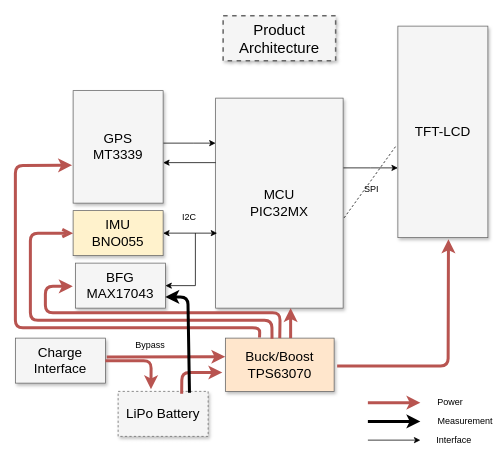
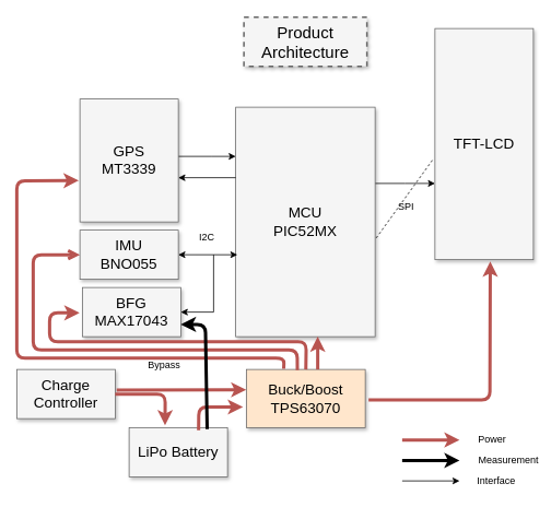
  <mxCell id="0" style=";html=1;" />
  <mxCell id="1" style=";html=1;" parent="0" />
  <mxCell id="2" value="Product&lt;br&gt;Architecture&lt;br&gt;" style="whiteSpace=wrap;html=1;shadow=1;fontSize=20;fillColor=#f5f5f5;strokeColor=#666666;strokeWidth=2;dashed=1;" parent="1" vertex="1"><mxGeometry x="297" y="20" width="150" height="60" as="geometry" /></mxCell>
  <mxCell id="3" style="edgeStyle=elbowEdgeStyle;rounded=0;html=1;startArrow=none;startFill=0;jettySize=auto;orthogonalLoop=1;fontSize=18;elbow=vertical;" parent="1" source="4" target="5" edge="1"><mxGeometry relative="1" as="geometry" /></mxCell>
- <mxCell id="4" value="MCU&lt;br&gt;PIC32MX&lt;br&gt;" style="whiteSpace=wrap;html=1;shadow=1;fontSize=18;fillColor=#f5f5f5;strokeColor=#666666;" parent="1" vertex="1"><mxGeometry x="287" y="130" width="170" height="280" as="geometry" /></mxCell>
+ <mxCell id="4" value="MCU&lt;br&gt;PIC52MX&lt;br&gt;" style="whiteSpace=wrap;html=1;shadow=1;fontSize=18;fillColor=#f5f5f5;strokeColor=#666666;" parent="1" vertex="1"><mxGeometry x="287" y="130" width="170" height="280" as="geometry" /></mxCell>
  <mxCell id="5" value="TFT-LCD" style="whiteSpace=wrap;html=1;shadow=1;fontSize=18;fillColor=#f5f5f5;strokeColor=#666666;" parent="1" vertex="1"><mxGeometry x="530" y="34" width="120" height="282" as="geometry" /></mxCell>
  <mxCell id="6" value="BFG&lt;br&gt;MAX17043&lt;br&gt;" style="whiteSpace=wrap;html=1;shadow=1;fontSize=18;fillColor=#f5f5f5;strokeColor=#666666;" parent="1" vertex="1"><mxGeometry x="100" y="350" width="120" height="60" as="geometry" /></mxCell>
  <mxCell id="7" style="edgeStyle=elbowEdgeStyle;rounded=0;html=1;startArrow=none;startFill=0;jettySize=auto;orthogonalLoop=1;fontSize=18;elbow=vertical;" parent="1" source="8" target="4" edge="1"><mxGeometry relative="1" as="geometry"><Array as="points"><mxPoint x="257" y="190" /></Array></mxGeometry></mxCell>
  <mxCell id="8" value="GPS&lt;br&gt;MT3339&lt;br&gt;" style="whiteSpace=wrap;html=1;shadow=1;fontSize=18;fillColor=#f5f5f5;strokeColor=#666666;" parent="1" vertex="1"><mxGeometry x="97" y="120" width="120" height="150" as="geometry" /></mxCell>
- <mxCell id="9" value="IMU&lt;br&gt;BNO055&lt;br&gt;" style="whiteSpace=wrap;html=1;shadow=1;fontSize=18;fillColor=#fff2cc;strokeColor=#666666;" parent="1" vertex="1"><mxGeometry x="97" y="280" width="120" height="60" as="geometry" /></mxCell>
+ <mxCell id="9" value="IMU&lt;br&gt;BNO055&lt;br&gt;" style="whiteSpace=wrap;html=1;shadow=1;fontSize=18;fillColor=#f5f5f5;strokeColor=#666666;" parent="1" vertex="1"><mxGeometry x="97" y="280" width="120" height="60" as="geometry" /></mxCell>
  <mxCell id="10" value="Buck/Boost&lt;br&gt;TPS63070&lt;br&gt;" style="whiteSpace=wrap;html=1;shadow=1;fontSize=18;fillColor=#ffe6cc;strokeColor=#666666;" parent="1" vertex="1"><mxGeometry x="300" y="450" width="145" height="71" as="geometry" /></mxCell>
- <mxCell id="11" value="Charge Interface" style="whiteSpace=wrap;html=1;shadow=1;fontSize=18;fillColor=#f5f5f5;strokeColor=#666666;" parent="1" vertex="1"><mxGeometry x="20" y="450" width="120" height="60" as="geometry" /></mxCell>
+ <mxCell id="11" value="Charge Controller" style="whiteSpace=wrap;html=1;shadow=1;fontSize=18;fillColor=#f5f5f5;strokeColor=#666666;" parent="1" vertex="1"><mxGeometry x="20" y="450" width="120" height="60" as="geometry" /></mxCell>
  <mxCell id="12" style="edgeStyle=elbowEdgeStyle;rounded=0;html=1;startArrow=none;startFill=0;jettySize=auto;orthogonalLoop=1;fontSize=18;strokeWidth=4;fillColor=#f8cecc;strokeColor=#b85450;" parent="1" edge="1"><mxGeometry relative="1" as="geometry"><mxPoint x="387" y="450" as="sourcePoint" /><mxPoint x="387" y="410" as="targetPoint" /><Array as="points"><mxPoint x="387" y="430" /><mxPoint x="387" y="430" /></Array></mxGeometry></mxCell>
  <mxCell id="13" value="" style="endArrow=classic;html=1;" edge="1" parent="1"><mxGeometry width="50" height="50" relative="1" as="geometry"><mxPoint x="287" y="216" as="sourcePoint" /><mxPoint x="217" y="216" as="targetPoint" /></mxGeometry></mxCell>
  <mxCell id="14" value="" style="endArrow=classic;startArrow=classic;html=1;exitX=1;exitY=0.5;exitDx=0;exitDy=0;entryX=0.012;entryY=0.643;entryDx=0;entryDy=0;entryPerimeter=0;" edge="1" parent="1" source="9" target="4"><mxGeometry width="50" height="50" relative="1" as="geometry"><mxPoint x="230" y="366" as="sourcePoint" /><mxPoint x="280" y="316" as="targetPoint" /></mxGeometry></mxCell>
  <mxCell id="15" value="" style="endArrow=classic;html=1;entryX=1;entryY=0.5;entryDx=0;entryDy=0;" edge="1" parent="1" target="6"><mxGeometry width="50" height="50" relative="1" as="geometry"><mxPoint x="260" y="380" as="sourcePoint" /><mxPoint x="260" y="376" as="targetPoint" /></mxGeometry></mxCell>
  <mxCell id="16" value="" style="endArrow=none;html=1;" edge="1" parent="1"><mxGeometry width="50" height="50" relative="1" as="geometry"><mxPoint x="260" y="380" as="sourcePoint" /><mxPoint x="260" y="310" as="targetPoint" /></mxGeometry></mxCell>
  <mxCell id="17" value="I2C" style="text;html=1;strokeColor=none;fillColor=none;align=center;verticalAlign=middle;whiteSpace=wrap;rounded=0;" vertex="1" parent="1"><mxGeometry x="232" y="279" width="40" height="20" as="geometry" /></mxCell>
  <mxCell id="18" value="SPI" style="text;html=1;strokeColor=none;fillColor=none;align=center;verticalAlign=middle;whiteSpace=wrap;rounded=0;" vertex="1" parent="1"><mxGeometry x="475" y="241" width="40" height="20" as="geometry" /></mxCell>
  <mxCell id="19" value="" style="endArrow=classic;html=1;entryX=0.562;entryY=1.008;entryDx=0;entryDy=0;entryPerimeter=0;strokeWidth=4;fillColor=#f8cecc;strokeColor=#b85450;" edge="1" parent="1" target="5"><mxGeometry width="50" height="50" relative="1" as="geometry"><mxPoint x="449" y="487" as="sourcePoint" /><mxPoint x="638" y="486" as="targetPoint" /><Array as="points"><mxPoint x="597" y="487" /></Array></mxGeometry></mxCell>
  <mxCell id="20" value="" style="endArrow=classic;html=1;strokeWidth=4;exitX=0.5;exitY=0;exitDx=0;exitDy=0;entryX=-0.029;entryY=0.516;entryDx=0;entryDy=0;entryPerimeter=0;fillColor=#f8cecc;strokeColor=#b85450;" edge="1" parent="1" source="10" target="6"><mxGeometry width="50" height="50" relative="1" as="geometry"><mxPoint x="330" y="436" as="sourcePoint" /><mxPoint x="30" y="426" as="targetPoint" /><Array as="points"><mxPoint x="373" y="416" /><mxPoint x="320" y="416" /><mxPoint x="60" y="416" /><mxPoint x="60" y="381" /></Array></mxGeometry></mxCell>
  <mxCell id="21" value="" style="endArrow=open;html=1;strokeWidth=4;exitX=0.429;exitY=0.013;exitDx=0;exitDy=0;exitPerimeter=0;entryX=0;entryY=0.5;entryDx=0;entryDy=0;fillColor=#f8cecc;strokeColor=#b85450;" edge="1" parent="1" source="10" target="9"><mxGeometry width="50" height="50" relative="1" as="geometry"><mxPoint x="230" y="476" as="sourcePoint" /><mxPoint x="280" y="426" as="targetPoint" /><Array as="points"><mxPoint x="362" y="426" /><mxPoint x="40" y="426" /><mxPoint x="40" y="310" /></Array></mxGeometry></mxCell>
  <mxCell id="22" value="" style="endArrow=classic;html=1;strokeWidth=4;exitX=0.314;exitY=-0.013;exitDx=0;exitDy=0;exitPerimeter=0;entryX=-0.012;entryY=0.663;entryDx=0;entryDy=0;entryPerimeter=0;fillColor=#f8cecc;strokeColor=#b85450;" edge="1" parent="1" source="10" target="8"><mxGeometry width="50" height="50" relative="1" as="geometry"><mxPoint x="230" y="486" as="sourcePoint" /><mxPoint x="280" y="436" as="targetPoint" /><Array as="points"><mxPoint x="346" y="436" /><mxPoint x="20" y="436" /><mxPoint x="20" y="220" /></Array></mxGeometry></mxCell>
- <mxCell id="23" value="&lt;font style=&quot;font-size: 18px&quot; color=&quot;#000000&quot;&gt;LiPo Battery&lt;/font&gt;" style="rounded=0;whiteSpace=wrap;html=1;fillColor=#f5f5f5;strokeColor=#666666;fontColor=#333333;gradientColor=none;shadow=1;dashed=1;" vertex="1" parent="1"><mxGeometry x="157" y="521" width="120" height="60" as="geometry" /></mxCell>
+ <mxCell id="23" value="&lt;font style=&quot;font-size: 18px&quot; color=&quot;#000000&quot;&gt;LiPo Battery&lt;/font&gt;" style="rounded=0;whiteSpace=wrap;html=1;fillColor=#f5f5f5;strokeColor=#666666;fontColor=#333333;gradientColor=none;shadow=1;" vertex="1" parent="1"><mxGeometry x="157" y="521" width="120" height="60" as="geometry" /></mxCell>
  <mxCell id="24" value="" style="endArrow=classic;html=1;strokeWidth=4;exitX=1;exitY=0.5;exitDx=0;exitDy=0;entryX=0.365;entryY=-0.048;entryDx=0;entryDy=0;entryPerimeter=0;fillColor=#f8cecc;strokeColor=#b85450;" edge="1" parent="1" source="11" target="23"><mxGeometry width="50" height="50" relative="1" as="geometry"><mxPoint x="157" y="505" as="sourcePoint" /><mxPoint x="207" y="480" as="targetPoint" /><Array as="points"><mxPoint x="201" y="480" /></Array></mxGeometry></mxCell>
  <mxCell id="25" value="" style="endArrow=classic;html=1;strokeWidth=4;exitX=0.706;exitY=0.055;exitDx=0;exitDy=0;exitPerimeter=0;entryX=-0.028;entryY=0.644;entryDx=0;entryDy=0;entryPerimeter=0;fillColor=#f8cecc;strokeColor=#b85450;" edge="1" parent="1" source="23" target="10"><mxGeometry width="50" height="50" relative="1" as="geometry"><mxPoint x="220" y="516" as="sourcePoint" /><mxPoint x="270" y="466" as="targetPoint" /><Array as="points"><mxPoint x="242" y="496" /></Array></mxGeometry></mxCell>
  <mxCell id="26" value="" style="endArrow=classic;html=1;strokeWidth=4;exitX=1;exitY=0.25;exitDx=0;exitDy=0;entryX=-0.014;entryY=0.208;entryDx=0;entryDy=0;entryPerimeter=0;fillColor=#f8cecc;strokeColor=#b85450;" edge="1" parent="1"><mxGeometry width="50" height="50" relative="1" as="geometry"><mxPoint x="141.81" y="475.238" as="sourcePoint" /><mxPoint x="299.905" y="474.762" as="targetPoint" /></mxGeometry></mxCell>
  <mxCell id="27" value="" style="endArrow=classic;html=1;strokeWidth=4;entryX=1;entryY=0.75;entryDx=0;entryDy=0;exitX=0.793;exitY=0.031;exitDx=0;exitDy=0;exitPerimeter=0;" edge="1" parent="1" source="23" target="6"><mxGeometry width="50" height="50" relative="1" as="geometry"><mxPoint x="250" y="516" as="sourcePoint" /><mxPoint x="260" y="426" as="targetPoint" /><Array as="points"><mxPoint x="250" y="395" /><mxPoint x="230" y="395" /></Array></mxGeometry></mxCell>
  <mxCell id="28" value="" style="endArrow=classic;html=1;strokeWidth=4;fillColor=#f8cecc;strokeColor=#b85450;" edge="1" parent="1"><mxGeometry width="50" height="50" relative="1" as="geometry"><mxPoint x="490" y="536" as="sourcePoint" /><mxPoint x="560" y="536" as="targetPoint" /></mxGeometry></mxCell>
  <mxCell id="29" value="" style="endArrow=classic;html=1;strokeWidth=4;" edge="1" parent="1"><mxGeometry width="50" height="50" relative="1" as="geometry"><mxPoint x="490" y="561" as="sourcePoint" /><mxPoint x="560" y="561" as="targetPoint" /><Array as="points"><mxPoint x="545" y="561" /></Array></mxGeometry></mxCell>
  <mxCell id="30" value="" style="endArrow=classic;html=1;strokeWidth=1;" edge="1" parent="1"><mxGeometry width="50" height="50" relative="1" as="geometry"><mxPoint x="490" y="586" as="sourcePoint" /><mxPoint x="560" y="586" as="targetPoint" /></mxGeometry></mxCell>
  <mxCell id="31" value="Power" style="text;html=1;strokeColor=none;fillColor=none;align=center;verticalAlign=middle;whiteSpace=wrap;rounded=0;shadow=1;" vertex="1" parent="1"><mxGeometry x="580" y="526" width="40" height="20" as="geometry" /></mxCell>
  <mxCell id="32" value="Measurement" style="text;html=1;strokeColor=none;fillColor=none;align=center;verticalAlign=middle;whiteSpace=wrap;rounded=0;shadow=1;" vertex="1" parent="1"><mxGeometry x="600" y="551" width="40" height="20" as="geometry" /></mxCell>
  <mxCell id="33" value="Interface" style="text;html=1;strokeColor=none;fillColor=none;align=center;verticalAlign=middle;whiteSpace=wrap;rounded=0;shadow=1;" vertex="1" parent="1"><mxGeometry x="580" y="576" width="50" height="20" as="geometry" /></mxCell>
- <mxCell id="34" value="Bypass&lt;br&gt;" style="text;html=1;strokeColor=none;fillColor=none;align=center;verticalAlign=middle;whiteSpace=wrap;rounded=0;shadow=1;" vertex="1" parent="1"><mxGeometry x="180" y="450" width="40" height="20" as="geometry" /></mxCell>
+ <mxCell id="34" value="Bypass&lt;br&gt;" style="text;html=1;strokeColor=none;fillColor=none;align=center;verticalAlign=middle;whiteSpace=wrap;rounded=0;shadow=1;" vertex="1" parent="1"><mxGeometry x="180" y="435" width="40" height="20" as="geometry" /></mxCell>
  <mxCell id="35" value="" style="endArrow=none;dashed=1;html=1;strokeWidth=1;exitX=1.008;exitY=0.57;exitDx=0;exitDy=0;exitPerimeter=0;entryX=-0.025;entryY=0.569;entryDx=0;entryDy=0;entryPerimeter=0;" edge="1" parent="1" source="4" target="5"><mxGeometry width="50" height="50" relative="1" as="geometry"><mxPoint x="470" y="326" as="sourcePoint" /><mxPoint x="520" y="276" as="targetPoint" /></mxGeometry></mxCell>
